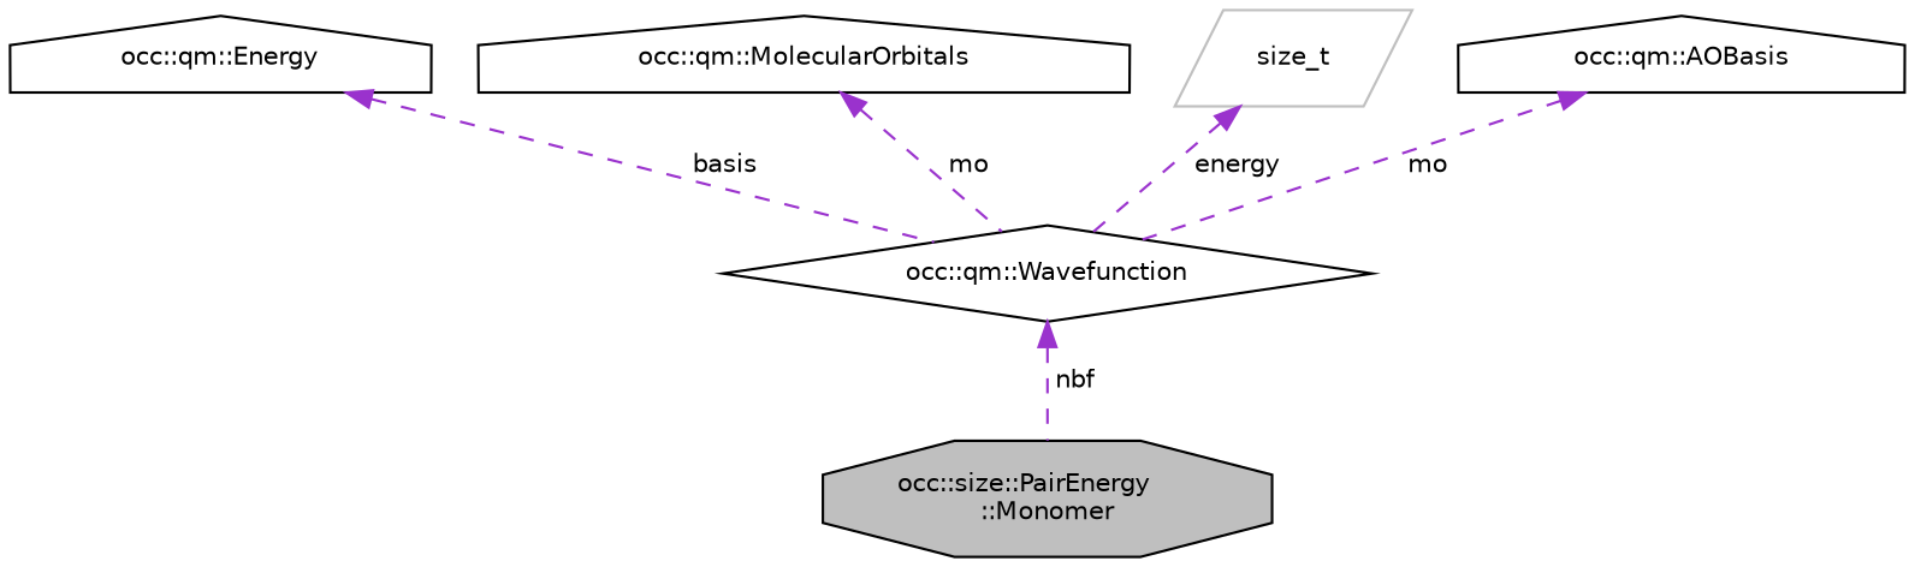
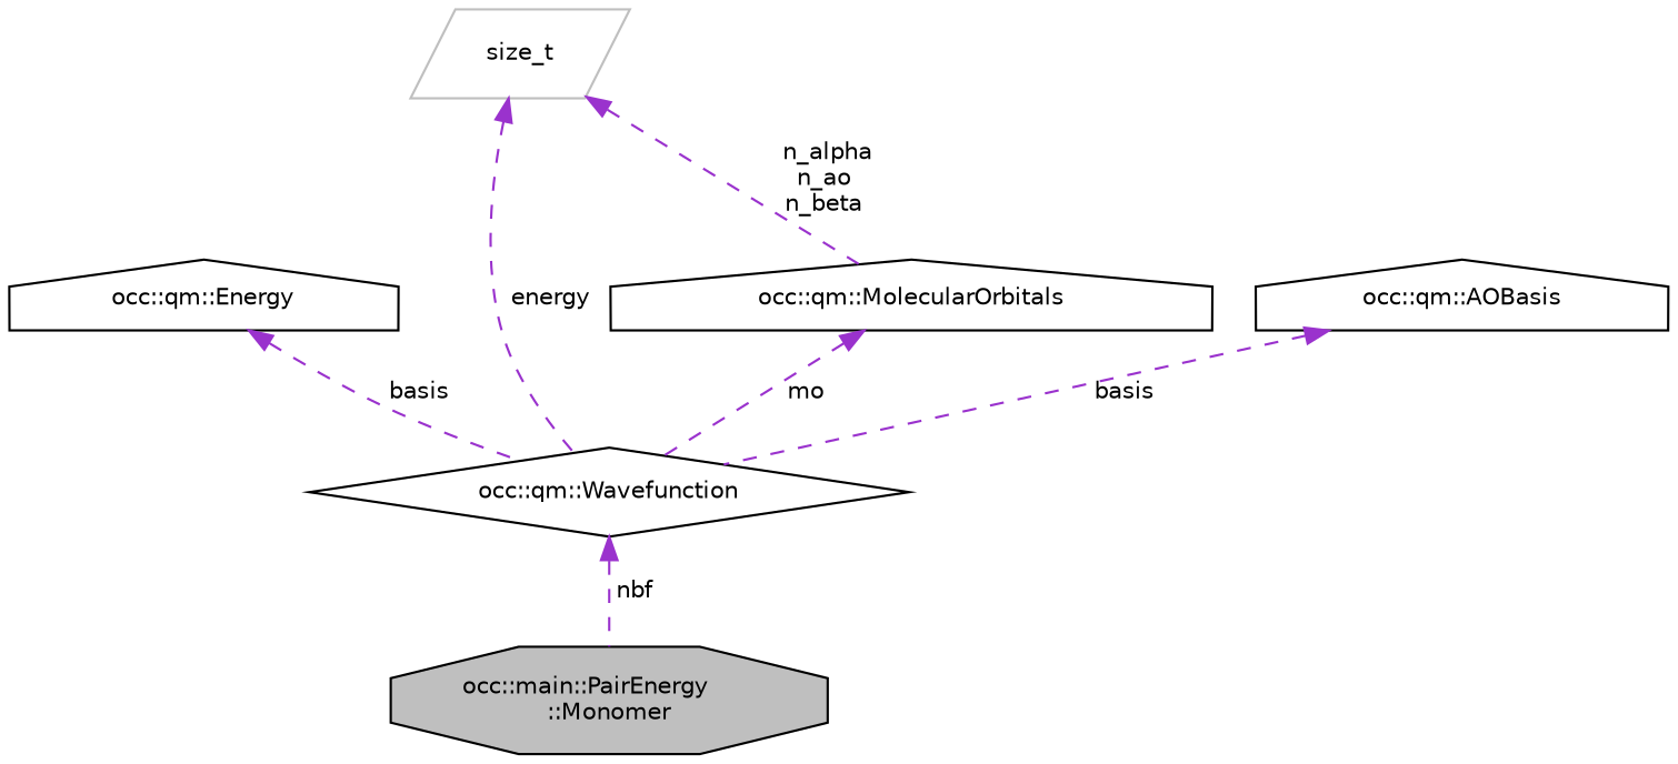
  digraph {
    node [color=black fontname=Helvetica fontsize=10 shape=house]
    edge [color=darkorchid3 dir=back fontname=Helvetica fontsize=10 labelfontname=Helvetica labelfontsize=10 style=dashed]
-   n1 [fillcolor=grey75 fontcolor=black height=0.2 label="occ::size::PairEnergy\l::Monomer" shape=octagon style=filled width=0.4]
+   n1 [fillcolor=grey75 fontcolor=black height=0.2 label="occ::main::PairEnergy\l::Monomer" shape=octagon style=filled width=0.4]
    n2 [height=0.2 label="occ::qm::Wavefunction" shape=diamond width=0.4]
    n3 [height=0.2 label="occ::qm::Energy" width=0.4]
    n4 [height=0.2 label="occ::qm::MolecularOrbitals" width=0.4]
    n5 [color=grey75 height=0.2 label=size_t shape=parallelogram width=0.4]
    n6 [height=0.2 label="occ::qm::AOBasis" width=0.4]
    n2 -> n1 [label=" nbf"]
    n3 -> n2 [label=" basis"]
    n4 -> n2 [label=" mo"]
    n5 -> n2 [label=" energy"]
-   n6 -> n2 [label=" mo"]
+   n5 -> n4 [label=" n_alpha\nn_ao\nn_beta"]
+   n6 -> n2 [label=" basis"]
  }
